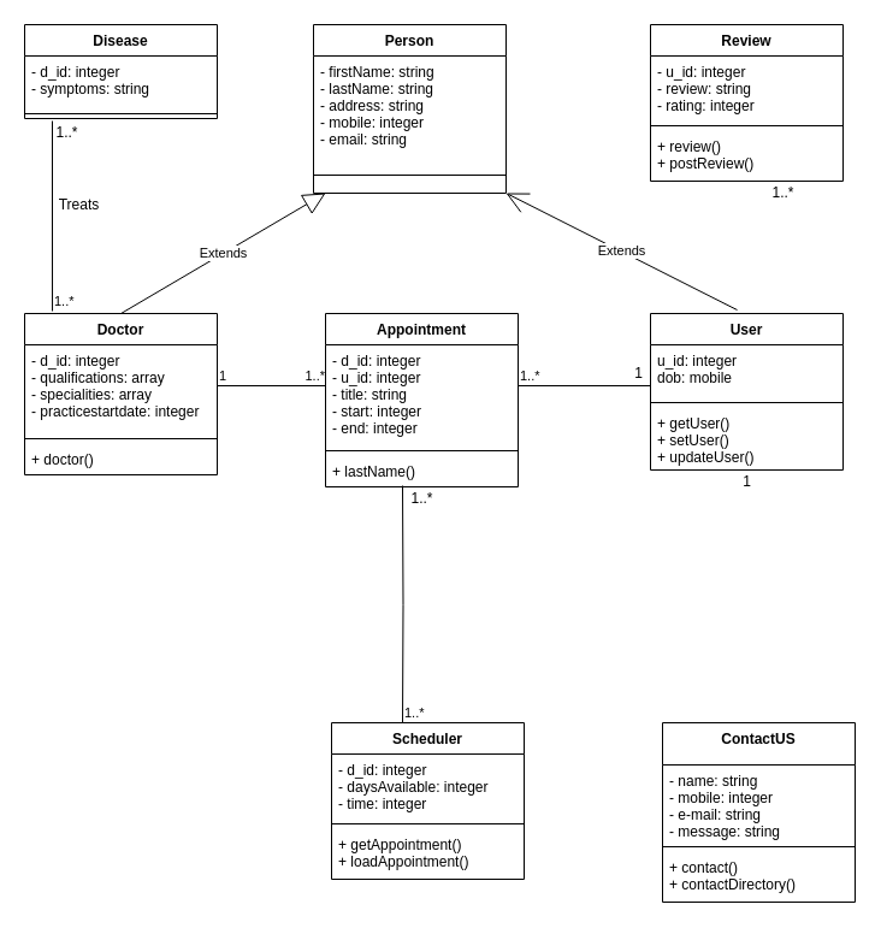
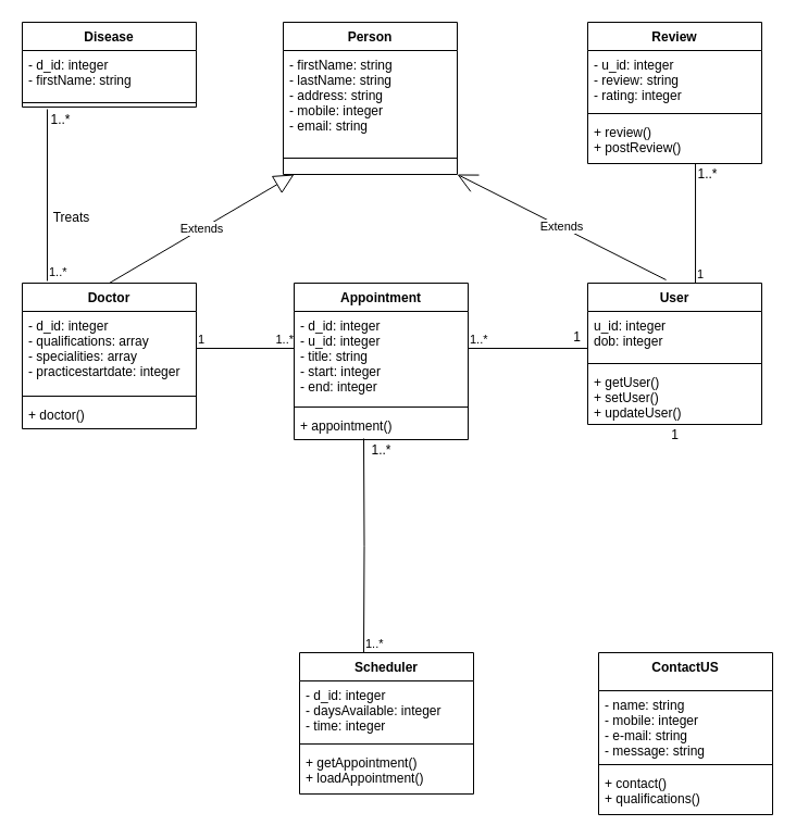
  <mxCell id="0" />
  <mxCell id="1" parent="0" />
  <mxCell id="2" value="Doctor" style="swimlane;fontStyle=1;align=center;verticalAlign=top;childLayout=stackLayout;horizontal=1;startSize=26;horizontalStack=0;resizeParent=1;resizeParentMax=0;resizeLast=0;collapsible=1;marginBottom=0;" vertex="1" parent="1"><mxGeometry x="20" y="260" width="160" height="134" as="geometry" /></mxCell>
  <mxCell id="3" value="- d_id: integer&#10;- qualifications: array&#10;- specialities: array&#10;- practicestartdate: integer" style="text;strokeColor=none;fillColor=none;align=left;verticalAlign=top;spacingLeft=4;spacingRight=4;overflow=hidden;rotatable=0;points=[[0,0.5],[1,0.5]];portConstraint=eastwest;" vertex="1" parent="2"><mxGeometry y="26" width="160" height="74" as="geometry" /></mxCell>
  <mxCell id="4" value="" style="line;strokeWidth=1;fillColor=none;align=left;verticalAlign=middle;spacingTop=-1;spacingLeft=3;spacingRight=3;rotatable=0;labelPosition=right;points=[];portConstraint=eastwest;" vertex="1" parent="2"><mxGeometry y="100" width="160" height="8" as="geometry" /></mxCell>
  <mxCell id="5" value="+ doctor()" style="text;strokeColor=none;fillColor=none;align=left;verticalAlign=top;spacingLeft=4;spacingRight=4;overflow=hidden;rotatable=0;points=[[0,0.5],[1,0.5]];portConstraint=eastwest;" vertex="1" parent="2"><mxGeometry y="108" width="160" height="26" as="geometry" /></mxCell>
  <mxCell id="6" value="Appointment" style="swimlane;fontStyle=1;align=center;verticalAlign=top;childLayout=stackLayout;horizontal=1;startSize=26;horizontalStack=0;resizeParent=1;resizeParentMax=0;resizeLast=0;collapsible=1;marginBottom=0;" vertex="1" parent="1"><mxGeometry x="270" y="260" width="160" height="144" as="geometry" /></mxCell>
  <mxCell id="7" value="- d_id: integer&#10;- u_id: integer&#10;- title: string&#10;- start: integer&#10;- end: integer" style="text;strokeColor=none;fillColor=none;align=left;verticalAlign=top;spacingLeft=4;spacingRight=4;overflow=hidden;rotatable=0;points=[[0,0.5],[1,0.5]];portConstraint=eastwest;" vertex="1" parent="6"><mxGeometry y="26" width="160" height="84" as="geometry" /></mxCell>
  <mxCell id="8" value="" style="line;strokeWidth=1;fillColor=none;align=left;verticalAlign=middle;spacingTop=-1;spacingLeft=3;spacingRight=3;rotatable=0;labelPosition=right;points=[];portConstraint=eastwest;" vertex="1" parent="6"><mxGeometry y="110" width="160" height="8" as="geometry" /></mxCell>
- <mxCell id="9" value="+ lastName()" style="text;strokeColor=none;fillColor=none;align=left;verticalAlign=top;spacingLeft=4;spacingRight=4;overflow=hidden;rotatable=0;points=[[0,0.5],[1,0.5]];portConstraint=eastwest;" vertex="1" parent="6"><mxGeometry y="118" width="160" height="26" as="geometry" /></mxCell>
+ <mxCell id="9" value="+ appointment()" style="text;strokeColor=none;fillColor=none;align=left;verticalAlign=top;spacingLeft=4;spacingRight=4;overflow=hidden;rotatable=0;points=[[0,0.5],[1,0.5]];portConstraint=eastwest;" vertex="1" parent="6"><mxGeometry y="118" width="160" height="26" as="geometry" /></mxCell>
  <mxCell id="10" value="User" style="swimlane;fontStyle=1;align=center;verticalAlign=top;childLayout=stackLayout;horizontal=1;startSize=26;horizontalStack=0;resizeParent=1;resizeParentMax=0;resizeLast=0;collapsible=1;marginBottom=0;" vertex="1" parent="1"><mxGeometry x="540" y="260" width="160" height="130" as="geometry" /></mxCell>
- <mxCell id="11" value="u_id: integer&#10;dob: mobile" style="text;strokeColor=none;fillColor=none;align=left;verticalAlign=top;spacingLeft=4;spacingRight=4;overflow=hidden;rotatable=0;points=[[0,0.5],[1,0.5]];portConstraint=eastwest;" vertex="1" parent="10"><mxGeometry y="26" width="160" height="44" as="geometry" /></mxCell>
+ <mxCell id="11" value="u_id: integer&#10;dob: integer" style="text;strokeColor=none;fillColor=none;align=left;verticalAlign=top;spacingLeft=4;spacingRight=4;overflow=hidden;rotatable=0;points=[[0,0.5],[1,0.5]];portConstraint=eastwest;" vertex="1" parent="10"><mxGeometry y="26" width="160" height="44" as="geometry" /></mxCell>
  <mxCell id="12" value="" style="line;strokeWidth=1;fillColor=none;align=left;verticalAlign=middle;spacingTop=-1;spacingLeft=3;spacingRight=3;rotatable=0;labelPosition=right;points=[];portConstraint=eastwest;" vertex="1" parent="10"><mxGeometry y="70" width="160" height="8" as="geometry" /></mxCell>
  <mxCell id="13" value="+ getUser()&#10;+ setUser()&#10;+ updateUser()" style="text;strokeColor=none;fillColor=none;align=left;verticalAlign=top;spacingLeft=4;spacingRight=4;overflow=hidden;rotatable=0;points=[[0,0.5],[1,0.5]];portConstraint=eastwest;" vertex="1" parent="10"><mxGeometry y="78" width="160" height="52" as="geometry" /></mxCell>
  <mxCell id="14" value="Review" style="swimlane;fontStyle=1;align=center;verticalAlign=top;childLayout=stackLayout;horizontal=1;startSize=26;horizontalStack=0;resizeParent=1;resizeParentMax=0;resizeLast=0;collapsible=1;marginBottom=0;" vertex="1" parent="1"><mxGeometry x="540" y="20" width="160" height="130" as="geometry" /></mxCell>
  <mxCell id="15" value="- u_id: integer&#10;- review: string&#10;- rating: integer" style="text;strokeColor=none;fillColor=none;align=left;verticalAlign=top;spacingLeft=4;spacingRight=4;overflow=hidden;rotatable=0;points=[[0,0.5],[1,0.5]];portConstraint=eastwest;" vertex="1" parent="14"><mxGeometry y="26" width="160" height="54" as="geometry" /></mxCell>
  <mxCell id="16" value="" style="line;strokeWidth=1;fillColor=none;align=left;verticalAlign=middle;spacingTop=-1;spacingLeft=3;spacingRight=3;rotatable=0;labelPosition=right;points=[];portConstraint=eastwest;" vertex="1" parent="14"><mxGeometry y="80" width="160" height="8" as="geometry" /></mxCell>
  <mxCell id="17" value="+ review()&#10;+ postReview()" style="text;strokeColor=none;fillColor=none;align=left;verticalAlign=top;spacingLeft=4;spacingRight=4;overflow=hidden;rotatable=0;points=[[0,0.5],[1,0.5]];portConstraint=eastwest;" vertex="1" parent="14"><mxGeometry y="88" width="160" height="42" as="geometry" /></mxCell>
  <mxCell id="18" value="Disease" style="swimlane;fontStyle=1;align=center;verticalAlign=top;childLayout=stackLayout;horizontal=1;startSize=26;horizontalStack=0;resizeParent=1;resizeParentMax=0;resizeLast=0;collapsible=1;marginBottom=0;" vertex="1" parent="1"><mxGeometry x="20" y="20" width="160" height="78" as="geometry" /></mxCell>
- <mxCell id="19" value="- d_id: integer&#10;- symptoms: string" style="text;strokeColor=none;fillColor=none;align=left;verticalAlign=top;spacingLeft=4;spacingRight=4;overflow=hidden;rotatable=0;points=[[0,0.5],[1,0.5]];portConstraint=eastwest;" vertex="1" parent="18"><mxGeometry y="26" width="160" height="44" as="geometry" /></mxCell>
+ <mxCell id="19" value="- d_id: integer&#10;- firstName: string" style="text;strokeColor=none;fillColor=none;align=left;verticalAlign=top;spacingLeft=4;spacingRight=4;overflow=hidden;rotatable=0;points=[[0,0.5],[1,0.5]];portConstraint=eastwest;" vertex="1" parent="18"><mxGeometry y="26" width="160" height="44" as="geometry" /></mxCell>
  <mxCell id="20" value="" style="line;strokeWidth=1;fillColor=none;align=left;verticalAlign=middle;spacingTop=-1;spacingLeft=3;spacingRight=3;rotatable=0;labelPosition=right;points=[];portConstraint=eastwest;" vertex="1" parent="18"><mxGeometry y="70" width="160" height="8" as="geometry" /></mxCell>
  <mxCell id="21" value="ContactUS" style="swimlane;fontStyle=1;align=center;verticalAlign=top;childLayout=stackLayout;horizontal=1;startSize=35;horizontalStack=0;resizeParent=1;resizeParentMax=0;resizeLast=0;collapsible=1;marginBottom=0;" vertex="1" parent="1"><mxGeometry x="550" y="600" width="160" height="149" as="geometry" /></mxCell>
  <mxCell id="22" value="- name: string&#10;- mobile: integer&#10;- e-mail: string&#10;- message: string" style="text;strokeColor=none;fillColor=none;align=left;verticalAlign=top;spacingLeft=4;spacingRight=4;overflow=hidden;rotatable=0;points=[[0,0.5],[1,0.5]];portConstraint=eastwest;" vertex="1" parent="21"><mxGeometry y="35" width="160" height="64" as="geometry" /></mxCell>
  <mxCell id="23" value="" style="line;strokeWidth=1;fillColor=none;align=left;verticalAlign=middle;spacingTop=-1;spacingLeft=3;spacingRight=3;rotatable=0;labelPosition=right;points=[];portConstraint=eastwest;" vertex="1" parent="21"><mxGeometry y="99" width="160" height="8" as="geometry" /></mxCell>
- <mxCell id="24" value="+ contact()&#10;+ contactDirectory()" style="text;strokeColor=none;fillColor=none;align=left;verticalAlign=top;spacingLeft=4;spacingRight=4;overflow=hidden;rotatable=0;points=[[0,0.5],[1,0.5]];portConstraint=eastwest;" vertex="1" parent="21"><mxGeometry y="107" width="160" height="42" as="geometry" /></mxCell>
+ <mxCell id="24" value="+ contact()&#10;+ qualifications()" style="text;strokeColor=none;fillColor=none;align=left;verticalAlign=top;spacingLeft=4;spacingRight=4;overflow=hidden;rotatable=0;points=[[0,0.5],[1,0.5]];portConstraint=eastwest;" vertex="1" parent="21"><mxGeometry y="107" width="160" height="42" as="geometry" /></mxCell>
  <mxCell id="25" value="Scheduler" style="swimlane;fontStyle=1;align=center;verticalAlign=top;childLayout=stackLayout;horizontal=1;startSize=26;horizontalStack=0;resizeParent=1;resizeParentMax=0;resizeLast=0;collapsible=1;marginBottom=0;" vertex="1" parent="1"><mxGeometry x="275" y="600" width="160" height="130" as="geometry" /></mxCell>
  <mxCell id="26" value="- d_id: integer&#10;- daysAvailable: integer&#10;- time: integer" style="text;strokeColor=none;fillColor=none;align=left;verticalAlign=top;spacingLeft=4;spacingRight=4;overflow=hidden;rotatable=0;points=[[0,0.5],[1,0.5]];portConstraint=eastwest;" vertex="1" parent="25"><mxGeometry y="26" width="160" height="54" as="geometry" /></mxCell>
  <mxCell id="27" value="" style="line;strokeWidth=1;fillColor=none;align=left;verticalAlign=middle;spacingTop=-1;spacingLeft=3;spacingRight=3;rotatable=0;labelPosition=right;points=[];portConstraint=eastwest;" vertex="1" parent="25"><mxGeometry y="80" width="160" height="8" as="geometry" /></mxCell>
  <mxCell id="28" value="+ getAppointment()&#10;+ loadAppointment()" style="text;strokeColor=none;fillColor=none;align=left;verticalAlign=top;spacingLeft=4;spacingRight=4;overflow=hidden;rotatable=0;points=[[0,0.5],[1,0.5]];portConstraint=eastwest;" vertex="1" parent="25"><mxGeometry y="88" width="160" height="42" as="geometry" /></mxCell>
  <mxCell id="29" value="Person" style="swimlane;fontStyle=1;align=center;verticalAlign=top;childLayout=stackLayout;horizontal=1;startSize=26;horizontalStack=0;resizeParent=1;resizeParentMax=0;resizeLast=0;collapsible=1;marginBottom=0;" vertex="1" parent="1"><mxGeometry x="260" y="20" width="160" height="140" as="geometry" /></mxCell>
  <mxCell id="30" value="- firstName: string&#10;- lastName: string&#10;- address: string&#10;- mobile: integer&#10;- email: string" style="text;strokeColor=none;fillColor=none;align=left;verticalAlign=top;spacingLeft=4;spacingRight=4;overflow=hidden;rotatable=0;points=[[0,0.5],[1,0.5]];portConstraint=eastwest;" vertex="1" parent="29"><mxGeometry y="26" width="160" height="84" as="geometry" /></mxCell>
  <mxCell id="31" value="" style="line;strokeWidth=1;fillColor=none;align=left;verticalAlign=middle;spacingTop=-1;spacingLeft=3;spacingRight=3;rotatable=0;labelPosition=right;points=[];portConstraint=eastwest;" vertex="1" parent="29"><mxGeometry y="110" width="160" height="30" as="geometry" /></mxCell>
  <mxCell id="32" value="Extends" style="endArrow=block;endSize=16;endFill=0;html=1;rounded=0;exitX=0.5;exitY=0;exitDx=0;exitDy=0;" edge="1" parent="1" source="2"><mxGeometry width="160" relative="1" as="geometry"><mxPoint x="110" y="210" as="sourcePoint" /><mxPoint x="270" y="160" as="targetPoint" /></mxGeometry></mxCell>
  <mxCell id="33" value="Extends" style="endArrow=open;endSize=16;endFill=0;html=1;rounded=0;entryX=1;entryY=1;entryDx=0;entryDy=0;exitX=0.45;exitY=-0.023;exitDx=0;exitDy=0;exitPerimeter=0;" edge="1" parent="1" source="10" target="29"><mxGeometry width="160" relative="1" as="geometry"><mxPoint x="540" y="210" as="sourcePoint" /><mxPoint x="700" y="210" as="targetPoint" /></mxGeometry></mxCell>
  <mxCell id="34" value="" style="endArrow=none;html=1;edgeStyle=orthogonalEdgeStyle;rounded=0;" edge="1" parent="1"><mxGeometry relative="1" as="geometry"><mxPoint x="430" y="320" as="sourcePoint" /><mxPoint x="540" y="320" as="targetPoint" /></mxGeometry></mxCell>
  <mxCell id="35" value="1..*" style="edgeLabel;resizable=0;html=1;align=left;verticalAlign=bottom;" connectable="0" vertex="1" parent="34"><mxGeometry x="-1" relative="1" as="geometry" /></mxCell>
  <mxCell id="36" value="1" style="text;html=1;align=center;verticalAlign=middle;resizable=0;points=[];autosize=1;strokeColor=none;fillColor=none;" vertex="1" parent="1"><mxGeometry x="520" y="300" width="20" height="20" as="geometry" /></mxCell>
  <mxCell id="37" value="" style="endArrow=none;html=1;edgeStyle=orthogonalEdgeStyle;rounded=0;" edge="1" parent="1"><mxGeometry relative="1" as="geometry"><mxPoint x="180" y="320" as="sourcePoint" /><mxPoint x="270" y="320" as="targetPoint" /></mxGeometry></mxCell>
  <mxCell id="38" value="1" style="edgeLabel;resizable=0;html=1;align=left;verticalAlign=bottom;" connectable="0" vertex="1" parent="37"><mxGeometry x="-1" relative="1" as="geometry" /></mxCell>
  <mxCell id="39" value="1..*" style="edgeLabel;resizable=0;html=1;align=right;verticalAlign=bottom;" connectable="0" vertex="1" parent="37"><mxGeometry x="1" relative="1" as="geometry" /></mxCell>
  <mxCell id="40" value="" style="endArrow=none;html=1;edgeStyle=orthogonalEdgeStyle;rounded=0;exitX=0.144;exitY=-0.015;exitDx=0;exitDy=0;exitPerimeter=0;" edge="1" parent="1" source="2"><mxGeometry relative="1" as="geometry"><mxPoint x="0" y="190" as="sourcePoint" /><mxPoint x="43" y="100" as="targetPoint" /></mxGeometry></mxCell>
  <mxCell id="41" value="1..*" style="edgeLabel;resizable=0;html=1;align=left;verticalAlign=bottom;" connectable="0" vertex="1" parent="40"><mxGeometry x="-1" relative="1" as="geometry" /></mxCell>
  <mxCell id="42" value="1..*" style="text;html=1;align=center;verticalAlign=middle;resizable=0;points=[];autosize=1;strokeColor=none;fillColor=none;" vertex="1" parent="1"><mxGeometry x="40" y="100" width="30" height="20" as="geometry" /></mxCell>
+ <mxCell id="43" value="" style="endArrow=none;html=1;edgeStyle=orthogonalEdgeStyle;rounded=0;exitX=0.619;exitY=0;exitDx=0;exitDy=0;exitPerimeter=0;entryX=0.619;entryY=1;entryDx=0;entryDy=0;entryPerimeter=0;" edge="1" parent="1" source="10" target="17"><mxGeometry relative="1" as="geometry"><mxPoint x="640" y="250" as="sourcePoint" /><mxPoint x="760" y="190" as="targetPoint" /></mxGeometry></mxCell>
+ <mxCell id="44" value="1" style="edgeLabel;resizable=0;html=1;align=left;verticalAlign=bottom;" connectable="0" vertex="1" parent="43"><mxGeometry x="-1" relative="1" as="geometry" /></mxCell>
  <mxCell id="45" value="1..*" style="text;html=1;align=center;verticalAlign=middle;resizable=0;points=[];autosize=1;strokeColor=none;fillColor=none;" vertex="1" parent="1"><mxGeometry x="635" y="150" width="30" height="20" as="geometry" /></mxCell>
- <mxCell id="46" value="Treats" style="text;html=1;align=center;verticalAlign=middle;resizable=0;points=[];autosize=1;strokeColor=none;fillColor=none;" vertex="1" parent="1"><mxGeometry x="40" y="160" width="50" height="20" as="geometry" /></mxCell>
+ <mxCell id="46" value="Treats" style="text;html=1;align=center;verticalAlign=middle;resizable=0;points=[];autosize=1;strokeColor=none;fillColor=none;" vertex="1" parent="1"><mxGeometry x="40" y="190" width="50" height="20" as="geometry" /></mxCell>
  <mxCell id="47" value="" style="endArrow=none;html=1;edgeStyle=orthogonalEdgeStyle;rounded=0;entryX=0.4;entryY=0.962;entryDx=0;entryDy=0;entryPerimeter=0;" edge="1" parent="1" target="9"><mxGeometry relative="1" as="geometry"><mxPoint x="334" y="600" as="sourcePoint" /><mxPoint x="460" y="520" as="targetPoint" /></mxGeometry></mxCell>
  <mxCell id="48" value="1..*" style="edgeLabel;resizable=0;html=1;align=left;verticalAlign=bottom;" connectable="0" vertex="1" parent="47"><mxGeometry x="-1" relative="1" as="geometry" /></mxCell>
  <mxCell id="49" value="1..*" style="text;html=1;align=center;verticalAlign=middle;resizable=0;points=[];autosize=1;strokeColor=none;fillColor=none;" vertex="1" parent="1"><mxGeometry x="335" y="404" width="30" height="20" as="geometry" /></mxCell>
  <mxCell id="50" value="1" style="text;html=1;align=center;verticalAlign=middle;resizable=0;points=[];autosize=1;strokeColor=none;fillColor=none;" vertex="1" parent="1"><mxGeometry x="610" y="390" width="20" height="20" as="geometry" /></mxCell>
